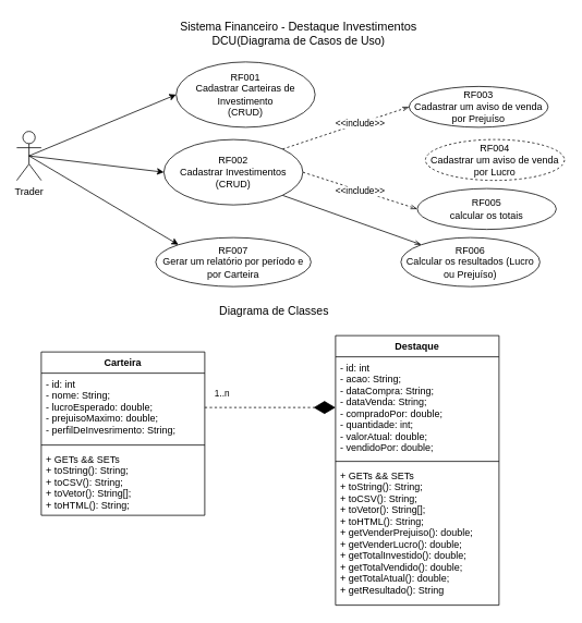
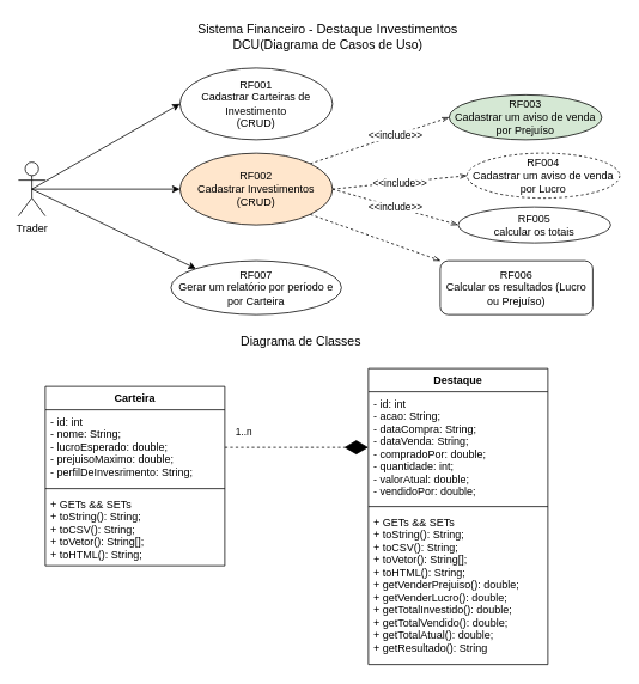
  <mxCell id="0" />
  <mxCell id="1" parent="0" />
  <mxCell id="2" style="rounded=0;orthogonalLoop=1;jettySize=auto;html=1;exitX=0.5;exitY=0.5;exitDx=0;exitDy=0;exitPerimeter=0;entryX=0;entryY=0.5;entryDx=0;entryDy=0;" edge="1" parent="1" source="5" target="6"><mxGeometry relative="1" as="geometry" /></mxCell>
  <mxCell id="3" style="edgeStyle=none;rounded=0;orthogonalLoop=1;jettySize=auto;html=1;exitX=0.5;exitY=0.5;exitDx=0;exitDy=0;exitPerimeter=0;entryX=0;entryY=0.5;entryDx=0;entryDy=0;" edge="1" parent="1" source="5" target="11"><mxGeometry relative="1" as="geometry" /></mxCell>
  <mxCell id="4" style="edgeStyle=none;rounded=0;orthogonalLoop=1;jettySize=auto;html=1;exitX=0.5;exitY=0.5;exitDx=0;exitDy=0;exitPerimeter=0;entryX=0;entryY=0;entryDx=0;entryDy=0;" edge="1" parent="1" source="5" target="16"><mxGeometry relative="1" as="geometry" /></mxCell>
- <mxCell id="5" value="Trader" style="shape=umlActor;verticalLabelPosition=bottom;verticalAlign=top;html=1;outlineConnect=0;" vertex="1" parent="1"><mxGeometry x="20" y="160" width="30" height="60" as="geometry" /></mxCell>
- <mxCell id="6" value="RF001&lt;br&gt;Cadastrar Carteiras de Investimento&lt;br&gt;(CRUD)" style="ellipse;whiteSpace=wrap;html=1;" vertex="1" parent="1"><mxGeometry x="215" y="75" width="170" height="80" as="geometry" /></mxCell>
+ <mxCell id="5" value="Trader" style="shape=umlActor;verticalLabelPosition=bottom;verticalAlign=top;html=1;outlineConnect=0;" vertex="1" parent="1"><mxGeometry x="20" y="180" width="30" height="60" as="geometry" /></mxCell>
+ <mxCell id="6" value="RF001&lt;br&gt;Cadastrar Carteiras de Investimento&lt;br&gt;(CRUD)" style="ellipse;whiteSpace=wrap;html=1;" vertex="1" parent="1"><mxGeometry x="200" y="75" width="170" height="80" as="geometry" /></mxCell>
  <mxCell id="7" value="&amp;lt;&amp;lt;include&amp;gt;&amp;gt;" style="edgeStyle=none;rounded=0;orthogonalLoop=1;jettySize=auto;html=1;exitX=1;exitY=0;exitDx=0;exitDy=0;entryX=0;entryY=0.5;entryDx=0;entryDy=0;dashed=1;endArrow=openThin;endFill=0;" edge="1" parent="1" source="11" target="12"><mxGeometry x="0.225" relative="1" as="geometry"><mxPoint as="offset" /></mxGeometry></mxCell>
+ <mxCell id="8" value="&amp;lt;&amp;lt;include&amp;gt;&amp;gt;" style="edgeStyle=none;rounded=0;orthogonalLoop=1;jettySize=auto;html=1;exitX=1;exitY=0.5;exitDx=0;exitDy=0;entryX=0;entryY=0.5;entryDx=0;entryDy=0;dashed=1;endArrow=openThin;endFill=0;" edge="1" parent="1" source="11" target="13"><mxGeometry relative="1" as="geometry" /></mxCell>
  <mxCell id="9" value="&amp;lt;&amp;lt;include&amp;gt;&amp;gt;" style="edgeStyle=none;rounded=0;orthogonalLoop=1;jettySize=auto;html=1;exitX=1;exitY=0.5;exitDx=0;exitDy=0;entryX=0;entryY=0.5;entryDx=0;entryDy=0;dashed=1;endArrow=openThin;endFill=0;" edge="1" parent="1" source="11" target="14"><mxGeometry relative="1" as="geometry" /></mxCell>
- <mxCell id="10" style="edgeStyle=none;rounded=0;orthogonalLoop=1;jettySize=auto;html=1;exitX=1;exitY=1;exitDx=0;exitDy=0;dashed=0;endArrow=openThin;endFill=0;" edge="1" parent="1" source="11" target="15"><mxGeometry relative="1" as="geometry" /></mxCell>
- <mxCell id="11" value="RF002&lt;br&gt;Cadastrar Investimentos&lt;br&gt;(CRUD)" style="ellipse;whiteSpace=wrap;html=1;" vertex="1" parent="1"><mxGeometry x="200" y="170" width="170" height="80" as="geometry" /></mxCell>
- <mxCell id="12" value="RF003&lt;br&gt;Cadastrar um aviso de venda por Prejuíso" style="ellipse;whiteSpace=wrap;html=1;" vertex="1" parent="1"><mxGeometry x="500" y="105" width="170" height="50" as="geometry" /></mxCell>
+ <mxCell id="10" style="edgeStyle=none;rounded=0;orthogonalLoop=1;jettySize=auto;html=1;exitX=1;exitY=1;exitDx=0;exitDy=0;dashed=1;endArrow=openThin;endFill=0;" edge="1" parent="1" source="11" target="15"><mxGeometry relative="1" as="geometry" /></mxCell>
+ <mxCell id="11" value="RF002&lt;br&gt;Cadastrar Investimentos&lt;br&gt;(CRUD)" style="ellipse;whiteSpace=wrap;html=1;fillColor=#ffe6cc;" vertex="1" parent="1"><mxGeometry x="200" y="170" width="170" height="80" as="geometry" /></mxCell>
+ <mxCell id="12" value="RF003&lt;br&gt;Cadastrar um aviso de venda por Prejuíso" style="ellipse;whiteSpace=wrap;html=1;fillColor=#d5e8d4;" vertex="1" parent="1"><mxGeometry x="500" y="105" width="170" height="50" as="geometry" /></mxCell>
  <mxCell id="13" value="RF004&lt;br&gt;Cadastrar um aviso de venda por Lucro" style="ellipse;whiteSpace=wrap;html=1;dashed=1;" vertex="1" parent="1"><mxGeometry x="520" y="170" width="170" height="50" as="geometry" /></mxCell>
- <mxCell id="14" value="RF005&lt;br&gt;calcular os totais" style="ellipse;whiteSpace=wrap;html=1;" vertex="1" parent="1"><mxGeometry x="510" y="230" width="170" height="50" as="geometry" /></mxCell>
- <mxCell id="15" value="RF006&lt;br&gt;Calcular os resultados (Lucro ou Prejuíso)" style="ellipse;whiteSpace=wrap;html=1;" vertex="1" parent="1"><mxGeometry x="490" y="290" width="170" height="60" as="geometry" /></mxCell>
+ <mxCell id="14" value="RF005&lt;br&gt;calcular os totais" style="ellipse;whiteSpace=wrap;html=1;" vertex="1" parent="1"><mxGeometry x="510" y="230" width="170" height="40" as="geometry" /></mxCell>
+ <mxCell id="15" value="RF006&lt;br&gt;Calcular os resultados (Lucro ou Prejuíso)" style="whiteSpace=wrap;html=1;rounded=1;" vertex="1" parent="1"><mxGeometry x="490" y="290" width="170" height="60" as="geometry" /></mxCell>
  <mxCell id="16" value="RF007&lt;br&gt;Gerar um relatório por período e por Carteira" style="ellipse;whiteSpace=wrap;html=1;" vertex="1" parent="1"><mxGeometry x="190" y="290" width="190" height="60" as="geometry" /></mxCell>
  <mxCell id="17" value="Sistema Financeiro -&amp;nbsp;&lt;span style=&quot;font-size: 11.0pt ; line-height: 115% ; font-family: &amp;#34;arial&amp;#34; , sans-serif&quot;&gt;Destaque&amp;nbsp;Investimentos&lt;/span&gt;&lt;br style=&quot;font-size: 14px&quot;&gt;DCU(Diagrama de Casos de Uso)" style="text;html=1;strokeColor=none;fillColor=none;align=center;verticalAlign=middle;whiteSpace=wrap;rounded=0;fontSize=14;" vertex="1" parent="1"><mxGeometry x="210" y="20" width="310" height="40" as="geometry" /></mxCell>
  <mxCell id="18" value="Diagrama de Classes" style="text;html=1;strokeColor=none;fillColor=none;align=center;verticalAlign=middle;whiteSpace=wrap;rounded=0;fontSize=14;" vertex="1" parent="1"><mxGeometry x="180" y="360" width="310" height="40" as="geometry" /></mxCell>
  <mxCell id="19" value="Carteira" style="swimlane;fontStyle=1;align=center;verticalAlign=top;childLayout=stackLayout;horizontal=1;startSize=26;horizontalStack=0;resizeParent=1;resizeParentMax=0;resizeLast=0;collapsible=1;marginBottom=0;" vertex="1" parent="1"><mxGeometry x="50" y="430" width="200" height="200" as="geometry" /></mxCell>
  <mxCell id="20" value="- id: int&#10;- nome: String;&#10;- lucroEsperado: double;&#10;- prejuisoMaximo: double;&#10;- perfilDeInvesrimento: String;&#10; " style="text;strokeColor=none;fillColor=none;align=left;verticalAlign=top;spacingLeft=4;spacingRight=4;overflow=hidden;rotatable=0;points=[[0,0.5],[1,0.5]];portConstraint=eastwest;" vertex="1" parent="19"><mxGeometry y="26" width="200" height="84" as="geometry" /></mxCell>
  <mxCell id="21" value="" style="line;strokeWidth=1;fillColor=none;align=left;verticalAlign=middle;spacingTop=-1;spacingLeft=3;spacingRight=3;rotatable=0;labelPosition=right;points=[];portConstraint=eastwest;" vertex="1" parent="19"><mxGeometry y="110" width="200" height="8" as="geometry" /></mxCell>
  <mxCell id="22" value="+ GETs &amp;&amp; SETs&#10;+ toString(): String;&#10;+ toCSV(): String;&#10;+ toVetor(): String[];&#10;+ toHTML(): String;" style="text;strokeColor=none;fillColor=none;align=left;verticalAlign=top;spacingLeft=4;spacingRight=4;overflow=hidden;rotatable=0;points=[[0,0.5],[1,0.5]];portConstraint=eastwest;" vertex="1" parent="19"><mxGeometry y="118" width="200" height="82" as="geometry" /></mxCell>
  <mxCell id="23" value="" style="endArrow=diamondThin;endFill=1;endSize=24;html=1;dashed=1;exitX=1;exitY=0.5;exitDx=0;exitDy=0;entryX=0;entryY=0.5;entryDx=0;entryDy=0;" edge="1" parent="1" source="20" target="26"><mxGeometry width="160" relative="1" as="geometry"><mxPoint x="250" y="620" as="sourcePoint" /><mxPoint x="410" y="620" as="targetPoint" /></mxGeometry></mxCell>
  <mxCell id="24" value="1..n" style="edgeLabel;html=1;align=center;verticalAlign=middle;resizable=0;points=[];" vertex="1" connectable="0" parent="23"><mxGeometry x="-0.287" y="3" relative="1" as="geometry"><mxPoint x="-37" y="-15" as="offset" /></mxGeometry></mxCell>
  <mxCell id="25" value="Destaque" style="swimlane;fontStyle=1;align=center;verticalAlign=top;childLayout=stackLayout;horizontal=1;startSize=26;horizontalStack=0;resizeParent=1;resizeParentMax=0;resizeLast=0;collapsible=1;marginBottom=0;" vertex="1" parent="1"><mxGeometry x="410" y="410" width="200" height="330" as="geometry" /></mxCell>
  <mxCell id="26" value="- id: int&#10;- acao: String;&#10;- dataCompra: String;&#10;- dataVenda: String;&#10;- compradoPor: double;&#10;- quantidade: int;&#10;- valorAtual: double;&#10;- vendidoPor: double;&#10; " style="text;strokeColor=none;fillColor=none;align=left;verticalAlign=top;spacingLeft=4;spacingRight=4;overflow=hidden;rotatable=0;points=[[0,0.5],[1,0.5]];portConstraint=eastwest;" vertex="1" parent="25"><mxGeometry y="26" width="200" height="124" as="geometry" /></mxCell>
  <mxCell id="27" value="" style="line;strokeWidth=1;fillColor=none;align=left;verticalAlign=middle;spacingTop=-1;spacingLeft=3;spacingRight=3;rotatable=0;labelPosition=right;points=[];portConstraint=eastwest;" vertex="1" parent="25"><mxGeometry y="150" width="200" height="8" as="geometry" /></mxCell>
  <mxCell id="28" value="+ GETs &amp;&amp; SETs&#10;+ toString(): String;&#10;+ toCSV(): String;&#10;+ toVetor(): String[];&#10;+ toHTML(): String;&#10;+ getVenderPrejuiso(): double;&#10;+ getVenderLucro(): double;&#10;+ getTotalInvestido(): double;&#10;+ getTotalVendido(): double;&#10;+ getTotalAtual(): double;&#10;+ getResultado(): String" style="text;strokeColor=none;fillColor=none;align=left;verticalAlign=top;spacingLeft=4;spacingRight=4;overflow=hidden;rotatable=0;points=[[0,0.5],[1,0.5]];portConstraint=eastwest;" vertex="1" parent="25"><mxGeometry y="158" width="200" height="172" as="geometry" /></mxCell>
